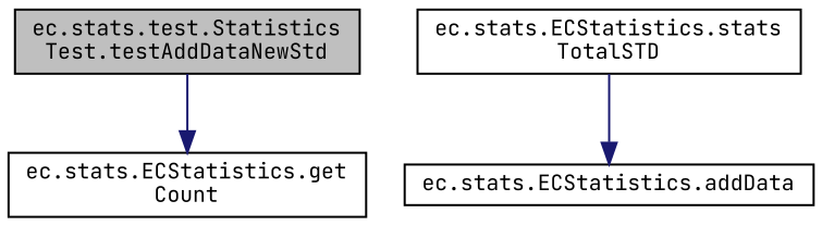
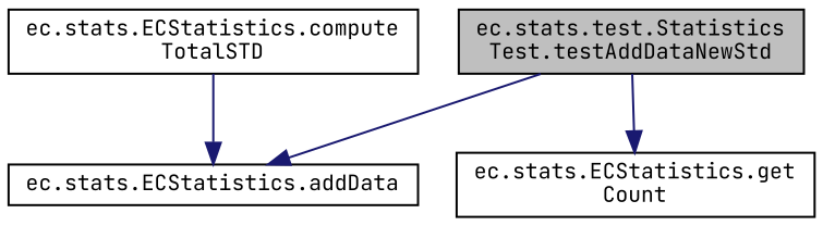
  digraph {
    fontname="JetBrains Mono"
    rankdir=TB
    node [color=black fillcolor=white fontname="JetBrains Mono" fontsize=10 shape=record style=filled]
    edge [color=midnightblue fontname="JetBrains Mono" fontsize=10 labelfontname=Helvetica labelfontsize=10 style=solid]
    n1 [fillcolor=grey75 fontcolor=black height=0.2 label="ec.stats.test.Statistics\lTest.testAddDataNewStd" width=0.4]
    n2 [height=0.2 label="ec.stats.ECStatistics.addData" width=0.4]
    n3 [height=0.2 label="ec.stats.ECStatistics.get\lCount" width=0.4]
-   n4 [height=0.2 label="ec.stats.ECStatistics.stats\lTotalSTD" width=0.4]
+   n4 [height=0.2 label="ec.stats.ECStatistics.compute\lTotalSTD" width=0.4]
+   n1 -> n2
    n1 -> n3
    n4 -> n2
  }
